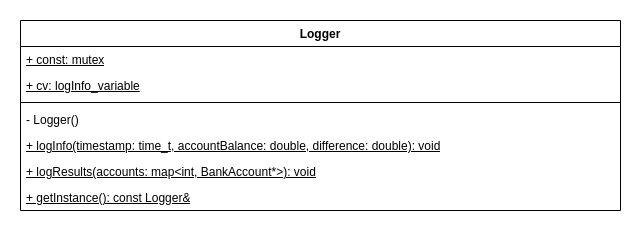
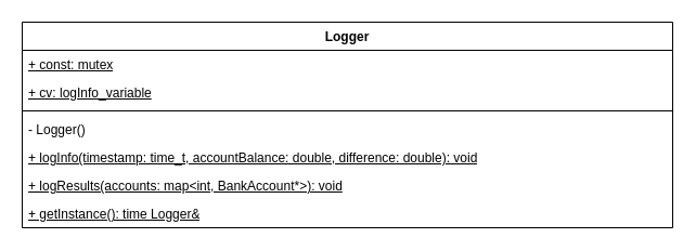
  <mxCell id="0" />
  <mxCell id="1" parent="0" />
  <mxCell id="2" value="Logger" style="swimlane;fontStyle=1;align=center;verticalAlign=top;childLayout=stackLayout;horizontal=1;startSize=26;horizontalStack=0;resizeParent=1;resizeParentMax=0;resizeLast=0;collapsible=1;marginBottom=0;whiteSpace=wrap;html=1;" vertex="1" parent="1"><mxGeometry x="20" y="20" width="600" height="190" as="geometry" /></mxCell>
  <mxCell id="3" value="+ const: mutex" style="text;strokeColor=none;fillColor=none;align=left;verticalAlign=top;spacingLeft=4;spacingRight=4;overflow=hidden;rotatable=0;points=[[0,0.5],[1,0.5]];portConstraint=eastwest;whiteSpace=wrap;html=1;fontStyle=4" vertex="1" parent="2"><mxGeometry y="26" width="600" height="26" as="geometry" /></mxCell>
  <mxCell id="4" value="+ cv: logInfo_variable" style="text;strokeColor=none;fillColor=none;align=left;verticalAlign=top;spacingLeft=4;spacingRight=4;overflow=hidden;rotatable=0;points=[[0,0.5],[1,0.5]];portConstraint=eastwest;whiteSpace=wrap;html=1;fontStyle=4" vertex="1" parent="2"><mxGeometry y="52" width="600" height="26" as="geometry" /></mxCell>
  <mxCell id="5" value="" style="line;strokeWidth=1;fillColor=none;align=left;verticalAlign=middle;spacingTop=-1;spacingLeft=3;spacingRight=3;rotatable=0;labelPosition=right;points=[];portConstraint=eastwest;strokeColor=inherit;" vertex="1" parent="2"><mxGeometry y="78" width="600" height="8" as="geometry" /></mxCell>
  <mxCell id="6" value="- Logger()" style="text;strokeColor=none;fillColor=none;align=left;verticalAlign=top;spacingLeft=4;spacingRight=4;overflow=hidden;rotatable=0;points=[[0,0.5],[1,0.5]];portConstraint=eastwest;whiteSpace=wrap;html=1;fontStyle=0" vertex="1" parent="2"><mxGeometry y="86" width="600" height="26" as="geometry" /></mxCell>
  <mxCell id="7" value="+ logInfo(timestamp: time_t, accountBalance: double, difference: double): void" style="text;strokeColor=none;fillColor=none;align=left;verticalAlign=top;spacingLeft=4;spacingRight=4;overflow=hidden;rotatable=0;points=[[0,0.5],[1,0.5]];portConstraint=eastwest;whiteSpace=wrap;html=1;fontStyle=4" vertex="1" parent="2"><mxGeometry y="112" width="600" height="26" as="geometry" /></mxCell>
  <mxCell id="8" value="+ logResults(accounts: map&amp;lt;int, BankAccount*&amp;gt;): void" style="text;strokeColor=none;fillColor=none;align=left;verticalAlign=top;spacingLeft=4;spacingRight=4;overflow=hidden;rotatable=0;points=[[0,0.5],[1,0.5]];portConstraint=eastwest;whiteSpace=wrap;html=1;fontStyle=4" vertex="1" parent="2"><mxGeometry y="138" width="600" height="26" as="geometry" /></mxCell>
- <mxCell id="9" value="+ getInstance(): const Logger&amp;amp;" style="text;strokeColor=none;fillColor=none;align=left;verticalAlign=top;spacingLeft=4;spacingRight=4;overflow=hidden;rotatable=0;points=[[0,0.5],[1,0.5]];portConstraint=eastwest;whiteSpace=wrap;html=1;fontStyle=4" vertex="1" parent="2"><mxGeometry y="164" width="600" height="26" as="geometry" /></mxCell>
+ <mxCell id="9" value="+ getInstance(): time Logger&amp;amp;" style="text;strokeColor=none;fillColor=none;align=left;verticalAlign=top;spacingLeft=4;spacingRight=4;overflow=hidden;rotatable=0;points=[[0,0.5],[1,0.5]];portConstraint=eastwest;whiteSpace=wrap;html=1;fontStyle=4" vertex="1" parent="2"><mxGeometry y="164" width="600" height="26" as="geometry" /></mxCell>
